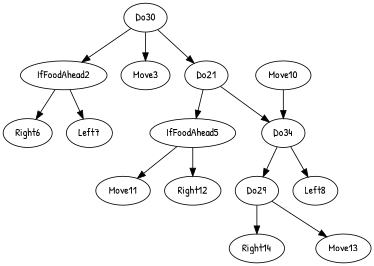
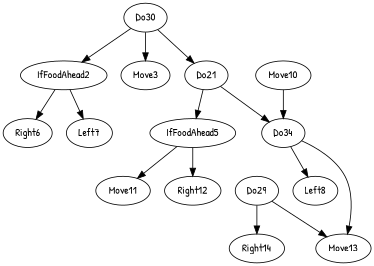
  digraph {
    fontname="Patrick Hand"
    node [fontname="Patrick Hand"]
    edge [fontname="Patrick Hand"]
    Do30
    Do21
    IfFoodAhead2
    Move3
    Do34
    IfFoodAhead5
    n7 [label=Right6]
    Left7
    Left8
    Do29
    Move11
    Right12
    Move13
    Right14
    Move10
    Do30 -> Do21
    Do30 -> IfFoodAhead2
    Do30 -> Move3
    Do21 -> Do34
    Do21 -> IfFoodAhead5
    IfFoodAhead2 -> n7
    IfFoodAhead2 -> Left7
    Do34 -> Left8
-   Do34 -> Do29
+   Do34 -> Move13
    IfFoodAhead5 -> Move11
    IfFoodAhead5 -> Right12
    Do29 -> Move13
    Do29 -> Right14
    Move10 -> Do34
  }
